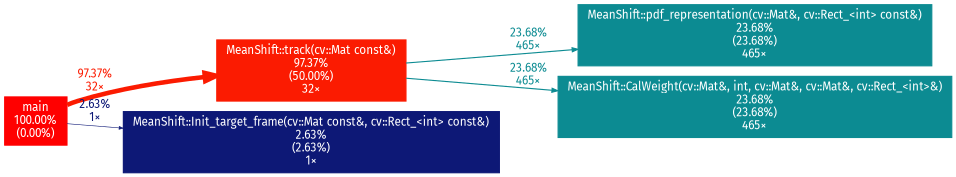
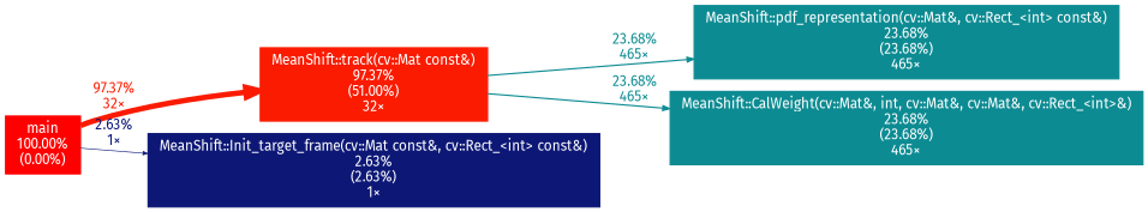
  digraph {
    fontname="Fira Sans"
    nodesep=0.125
    ranksep=0.25
    rankdir=LR
    node [color="#0c8b92" fontcolor="#ffffff" fontname="Fira Sans" fontsize=10.00 shape=box style=filled]
    edge [arrowsize=0.49 color="#0c8b92" fontcolor="#0c8b92" fontname="Fira Sans" fontsize=10.00 labeldistance=0.95 penwidth=0.95]
    n1 [color="#ff0000" height=0 label="main\n100.00%\n(0.00%)" width=0]
-   n2 [color="#fb1b01" height=0 label="MeanShift::track(cv::Mat const&)\n97.37%\n(50.00%)\n32×" width=0]
+   n2 [color="#fb1b01" height=0 label="MeanShift::track(cv::Mat const&)\n97.37%\n(51.00%)\n32×" width=0]
    n3 [color="#0d1876" height=0 label="MeanShift::Init_target_frame(cv::Mat const&, cv::Rect_<int> const&)\n2.63%\n(2.63%)\n1×" width=0]
    n4 [height=0 label="MeanShift::pdf_representation(cv::Mat&, cv::Rect_<int> const&)\n23.68%\n(23.68%)\n465×" width=0]
    n5 [height=0 label="MeanShift::CalWeight(cv::Mat&, int, cv::Mat&, cv::Mat&, cv::Rect_<int>&)\n23.68%\n(23.68%)\n465×" width=0]
    n1 -> n2 [arrowsize=0.99 color="#fb1b01" fontcolor="#fb1b01" label="97.37%\n32×" labeldistance=3.89 penwidth=3.89]
    n1 -> n3 [arrowsize=0.35 color="#0d1876" fontcolor="#0d1876" label="2.63%\n1×" labeldistance=0.50 penwidth=0.50]
    n2 -> n4 [label="23.68%\n465×"]
    n2 -> n5 [label="23.68%\n465×"]
  }
